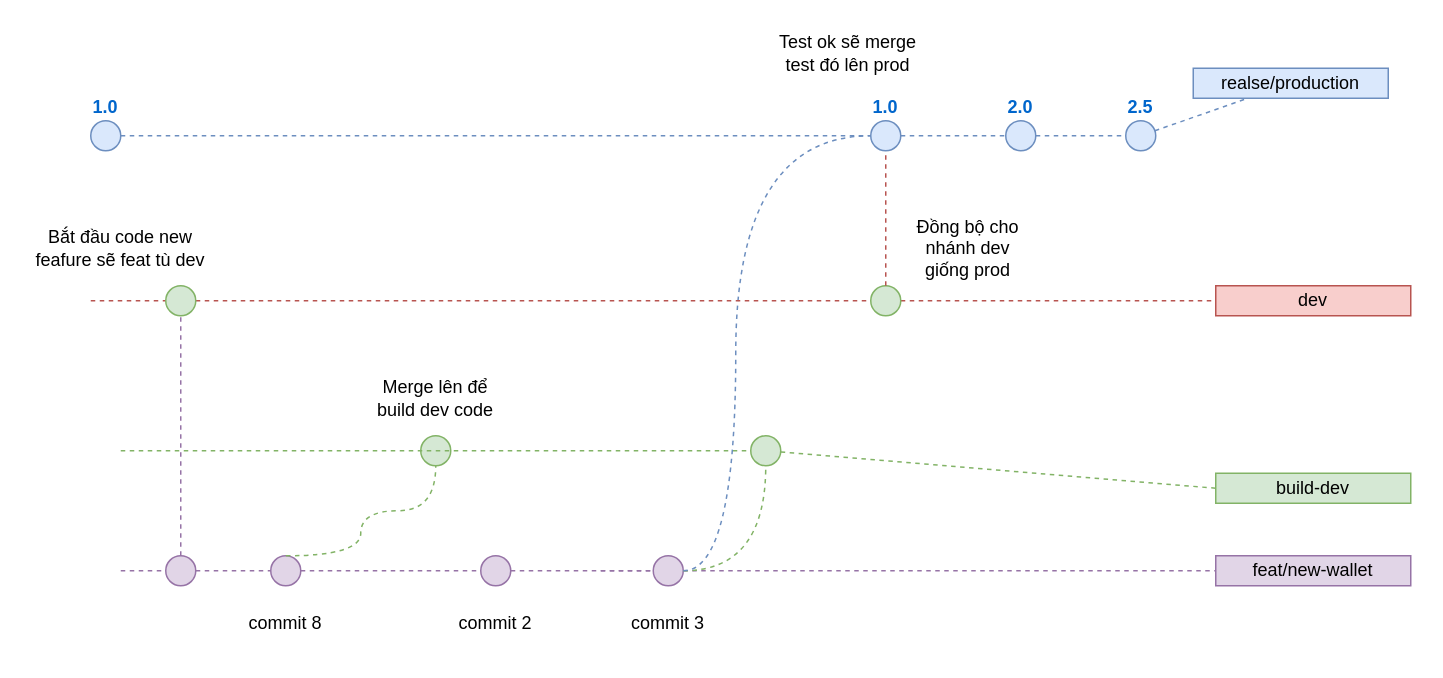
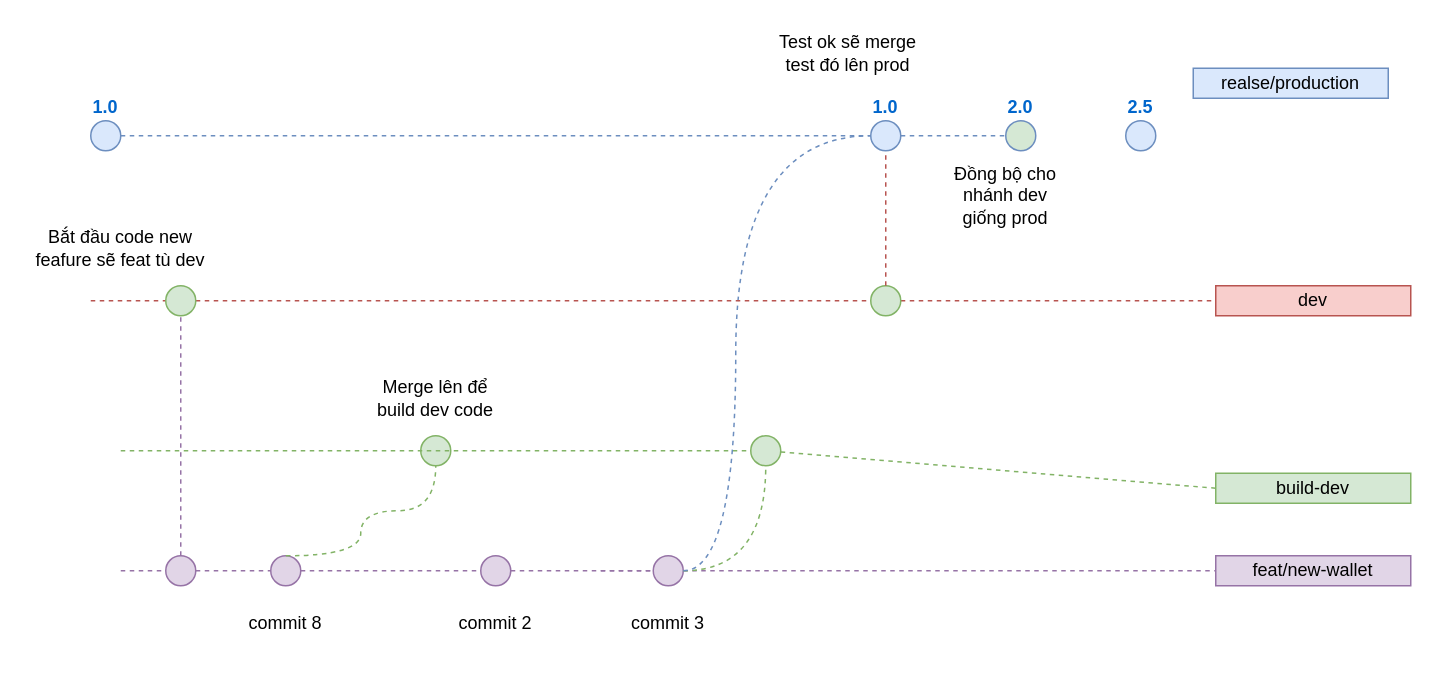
  <mxCell id="0" />
  <mxCell id="1" parent="0" />
- <mxCell id="2" value="" style="endArrow=none;dashed=1;html=1;fillColor=#dae8fc;strokeColor=#6c8ebf;" parent="1" source="5" target="4" edge="1"><mxGeometry width="50" height="50" relative="1" as="geometry"><mxPoint x="70" y="90" as="sourcePoint" /><mxPoint x="750" y="90" as="targetPoint" /></mxGeometry></mxCell>
  <mxCell id="3" value="1.0" style="ellipse;whiteSpace=wrap;html=1;aspect=fixed;fillColor=#dae8fc;strokeColor=#6c8ebf;fontStyle=1;labelPosition=center;verticalLabelPosition=top;align=center;verticalAlign=bottom;fontColor=#0066CC;" parent="1" vertex="1"><mxGeometry x="60" y="80" width="20" height="20" as="geometry" /></mxCell>
  <mxCell id="4" value="realse/production" style="text;html=1;strokeColor=#6c8ebf;fillColor=#dae8fc;align=center;verticalAlign=middle;whiteSpace=wrap;rounded=0;" parent="1" vertex="1"><mxGeometry x="795" y="45" width="130" height="20" as="geometry" /></mxCell>
  <mxCell id="5" value="2.5" style="ellipse;whiteSpace=wrap;html=1;aspect=fixed;fillColor=#dae8fc;strokeColor=#6c8ebf;fontStyle=1;labelPosition=center;verticalLabelPosition=top;align=center;verticalAlign=bottom;fontColor=#0066CC;" parent="1" vertex="1"><mxGeometry x="750" y="80" width="20" height="20" as="geometry" /></mxCell>
- <mxCell id="6" value="" style="endArrow=none;dashed=1;html=1;fillColor=#dae8fc;strokeColor=#6c8ebf;" parent="1" source="7" target="5" edge="1"><mxGeometry width="50" height="50" relative="1" as="geometry"><mxPoint x="80" y="90" as="sourcePoint" /><mxPoint x="730" y="90" as="targetPoint" /></mxGeometry></mxCell>
- <mxCell id="7" value="2.0" style="ellipse;whiteSpace=wrap;html=1;aspect=fixed;fillColor=#dae8fc;strokeColor=#6c8ebf;fontStyle=1;labelPosition=center;verticalLabelPosition=top;align=center;verticalAlign=bottom;fontColor=#0066CC;" parent="1" vertex="1"><mxGeometry x="670" y="80" width="20" height="20" as="geometry" /></mxCell>
+ <mxCell id="7" value="2.0" style="ellipse;whiteSpace=wrap;html=1;aspect=fixed;fillColor=#d5e8d4;strokeColor=#6c8ebf;fontStyle=1;labelPosition=center;verticalLabelPosition=top;align=center;verticalAlign=bottom;fontColor=#0066CC;" parent="1" vertex="1"><mxGeometry x="670" y="80" width="20" height="20" as="geometry" /></mxCell>
  <mxCell id="8" value="" style="endArrow=none;dashed=1;html=1;fillColor=#dae8fc;strokeColor=#6c8ebf;" parent="1" source="31" target="7" edge="1"><mxGeometry width="50" height="50" relative="1" as="geometry"><mxPoint x="80" y="90" as="sourcePoint" /><mxPoint x="720" y="90" as="targetPoint" /><Array as="points" /></mxGeometry></mxCell>
  <mxCell id="9" value="build-dev" style="text;html=1;strokeColor=#82b366;fillColor=#d5e8d4;align=center;verticalAlign=middle;whiteSpace=wrap;rounded=0;" vertex="1" parent="1"><mxGeometry x="810" y="315" width="130" height="20" as="geometry" /></mxCell>
  <mxCell id="10" style="edgeStyle=orthogonalEdgeStyle;rounded=0;orthogonalLoop=1;jettySize=auto;html=1;exitX=0.5;exitY=1;exitDx=0;exitDy=0;" edge="1" parent="1" source="9" target="9"><mxGeometry relative="1" as="geometry" /></mxCell>
  <mxCell id="11" value="" style="endArrow=none;dashed=1;html=1;rounded=0;entryX=0;entryY=0.5;entryDx=0;entryDy=0;fillColor=#d5e8d4;strokeColor=#82b366;" edge="1" parent="1" source="28" target="9"><mxGeometry width="50" height="50" relative="1" as="geometry"><mxPoint x="80" y="300" as="sourcePoint" /><mxPoint x="500" y="310" as="targetPoint" /></mxGeometry></mxCell>
  <mxCell id="12" value="" style="endArrow=none;dashed=1;html=1;rounded=0;entryX=0;entryY=0.5;entryDx=0;entryDy=0;fillColor=#e1d5e7;strokeColor=#9673a6;" edge="1" parent="1" source="26" target="13"><mxGeometry width="50" height="50" relative="1" as="geometry"><mxPoint x="80" y="380" as="sourcePoint" /><mxPoint x="820" y="380" as="targetPoint" /></mxGeometry></mxCell>
  <mxCell id="13" value="feat/new-wallet" style="text;html=1;strokeColor=#9673a6;fillColor=#e1d5e7;align=center;verticalAlign=middle;whiteSpace=wrap;rounded=0;" vertex="1" parent="1"><mxGeometry x="810" y="370" width="130" height="20" as="geometry" /></mxCell>
  <mxCell id="14" value="" style="endArrow=none;dashed=1;html=1;rounded=0;entryX=0;entryY=0.5;entryDx=0;entryDy=0;fillColor=#e1d5e7;strokeColor=#9673a6;" edge="1" parent="1" target="15"><mxGeometry width="50" height="50" relative="1" as="geometry"><mxPoint x="80" y="380" as="sourcePoint" /><mxPoint x="810" y="380" as="targetPoint" /></mxGeometry></mxCell>
  <mxCell id="15" value="" style="ellipse;whiteSpace=wrap;html=1;aspect=fixed;fillColor=#e1d5e7;strokeColor=#9673a6;fontStyle=1;labelPosition=center;verticalLabelPosition=top;align=center;verticalAlign=bottom;" vertex="1" parent="1"><mxGeometry x="110" y="370" width="20" height="20" as="geometry" /></mxCell>
  <mxCell id="16" value="" style="endArrow=none;dashed=1;html=1;rounded=0;entryX=0;entryY=0.5;entryDx=0;entryDy=0;fillColor=#e1d5e7;strokeColor=#9673a6;" edge="1" parent="1" source="15" target="18"><mxGeometry width="50" height="50" relative="1" as="geometry"><mxPoint x="130" y="380" as="sourcePoint" /><mxPoint x="170" y="380" as="targetPoint" /></mxGeometry></mxCell>
  <mxCell id="17" value="" style="endArrow=none;dashed=1;html=1;rounded=0;entryX=0;entryY=0.5;entryDx=0;entryDy=0;fillColor=#e1d5e7;strokeColor=#9673a6;" edge="1" parent="1" target="18"><mxGeometry width="50" height="50" relative="1" as="geometry"><mxPoint x="190" y="380" as="sourcePoint" /><mxPoint x="810" y="380" as="targetPoint" /></mxGeometry></mxCell>
  <mxCell id="18" value="" style="ellipse;whiteSpace=wrap;html=1;aspect=fixed;fillColor=#e1d5e7;strokeColor=#9673a6;fontStyle=1;labelPosition=center;verticalLabelPosition=top;align=center;verticalAlign=bottom;" vertex="1" parent="1"><mxGeometry x="180" y="370" width="20" height="20" as="geometry" /></mxCell>
  <mxCell id="19" value="" style="endArrow=none;dashed=1;html=1;rounded=0;exitX=0.5;exitY=0;exitDx=0;exitDy=0;edgeStyle=orthogonalEdgeStyle;curved=1;fillColor=#e1d5e7;strokeColor=#9673a6;" edge="1" parent="1" source="21"><mxGeometry width="50" height="50" relative="1" as="geometry"><mxPoint x="450" y="360" as="sourcePoint" /><mxPoint x="290" y="300" as="targetPoint" /><Array as="points" /></mxGeometry></mxCell>
  <mxCell id="20" value="" style="endArrow=none;dashed=1;html=1;rounded=0;exitX=0.5;exitY=0;exitDx=0;exitDy=0;edgeStyle=orthogonalEdgeStyle;curved=1;fillColor=#d5e8d4;strokeColor=#82b366;entryX=0.5;entryY=1;entryDx=0;entryDy=0;" edge="1" parent="1" source="18" target="21"><mxGeometry width="50" height="50" relative="1" as="geometry"><mxPoint x="230" y="370" as="sourcePoint" /><mxPoint x="290" y="300" as="targetPoint" /><Array as="points"><mxPoint x="240" y="370" /><mxPoint x="240" y="340" /><mxPoint x="290" y="340" /></Array></mxGeometry></mxCell>
  <mxCell id="21" value="" style="ellipse;whiteSpace=wrap;html=1;aspect=fixed;fillColor=#d5e8d4;strokeColor=#82b366;fontStyle=1;labelPosition=center;verticalLabelPosition=top;align=center;verticalAlign=bottom;" vertex="1" parent="1"><mxGeometry x="280" y="290" width="20" height="20" as="geometry" /></mxCell>
  <mxCell id="22" value="" style="endArrow=none;dashed=1;html=1;rounded=0;entryX=0;entryY=0.5;entryDx=0;entryDy=0;fillColor=#e1d5e7;strokeColor=#9673a6;" edge="1" parent="1" source="18" target="23"><mxGeometry width="50" height="50" relative="1" as="geometry"><mxPoint x="240" y="380" as="sourcePoint" /><mxPoint x="810" y="380" as="targetPoint" /></mxGeometry></mxCell>
  <mxCell id="23" value="" style="ellipse;whiteSpace=wrap;html=1;aspect=fixed;fillColor=#e1d5e7;strokeColor=#9673a6;fontStyle=1;labelPosition=center;verticalLabelPosition=top;align=center;verticalAlign=bottom;" vertex="1" parent="1"><mxGeometry x="320" y="370" width="20" height="20" as="geometry" /></mxCell>
  <mxCell id="24" value="" style="endArrow=none;dashed=1;html=1;rounded=0;entryX=0;entryY=0.5;entryDx=0;entryDy=0;fillColor=#e1d5e7;strokeColor=#9673a6;" edge="1" parent="1" source="23" target="26"><mxGeometry width="50" height="50" relative="1" as="geometry"><mxPoint x="340" y="380" as="sourcePoint" /><mxPoint x="380" y="380" as="targetPoint" /></mxGeometry></mxCell>
  <mxCell id="25" value="" style="endArrow=none;dashed=1;html=1;rounded=0;entryX=0;entryY=0.5;entryDx=0;entryDy=0;fillColor=#e1d5e7;strokeColor=#9673a6;" edge="1" parent="1" target="26"><mxGeometry width="50" height="50" relative="1" as="geometry"><mxPoint x="400" y="380" as="sourcePoint" /><mxPoint x="810" y="380" as="targetPoint" /></mxGeometry></mxCell>
  <mxCell id="26" value="" style="ellipse;whiteSpace=wrap;html=1;aspect=fixed;fillColor=#e1d5e7;strokeColor=#9673a6;fontStyle=1;labelPosition=center;verticalLabelPosition=top;align=center;verticalAlign=bottom;" vertex="1" parent="1"><mxGeometry x="435" y="370" width="20" height="20" as="geometry" /></mxCell>
  <mxCell id="27" value="" style="endArrow=none;dashed=1;html=1;rounded=0;entryX=0;entryY=0.5;entryDx=0;entryDy=0;fillColor=#d5e8d4;strokeColor=#82b366;" edge="1" parent="1" target="28"><mxGeometry width="50" height="50" relative="1" as="geometry"><mxPoint x="80" y="300" as="sourcePoint" /><mxPoint x="810" y="300" as="targetPoint" /></mxGeometry></mxCell>
  <mxCell id="28" value="" style="ellipse;whiteSpace=wrap;html=1;aspect=fixed;fillColor=#d5e8d4;strokeColor=#82b366;fontStyle=1;labelPosition=center;verticalLabelPosition=top;align=center;verticalAlign=bottom;" vertex="1" parent="1"><mxGeometry x="500" y="290" width="20" height="20" as="geometry" /></mxCell>
  <mxCell id="29" value="" style="endArrow=none;dashed=1;html=1;rounded=0;entryX=0.5;entryY=1;entryDx=0;entryDy=0;exitX=1;exitY=0.5;exitDx=0;exitDy=0;edgeStyle=orthogonalEdgeStyle;curved=1;fillColor=#d5e8d4;strokeColor=#82b366;" edge="1" parent="1" source="26" target="28"><mxGeometry width="50" height="50" relative="1" as="geometry"><mxPoint x="450" y="360" as="sourcePoint" /><mxPoint x="500" y="310" as="targetPoint" /></mxGeometry></mxCell>
  <mxCell id="30" value="" style="endArrow=none;dashed=1;html=1;fillColor=#dae8fc;strokeColor=#6c8ebf;" edge="1" parent="1" source="3" target="31"><mxGeometry width="50" height="50" relative="1" as="geometry"><mxPoint x="80" y="90" as="sourcePoint" /><mxPoint x="670" y="90" as="targetPoint" /><Array as="points" /></mxGeometry></mxCell>
  <mxCell id="31" value="1.0" style="ellipse;whiteSpace=wrap;html=1;aspect=fixed;fillColor=#dae8fc;strokeColor=#6c8ebf;fontStyle=1;labelPosition=center;verticalLabelPosition=top;align=center;verticalAlign=bottom;fontColor=#0066CC;" vertex="1" parent="1"><mxGeometry x="580" y="80" width="20" height="20" as="geometry" /></mxCell>
  <mxCell id="32" value="" style="endArrow=none;dashed=1;html=1;rounded=0;entryX=0;entryY=0.5;entryDx=0;entryDy=0;exitX=1;exitY=0.5;exitDx=0;exitDy=0;edgeStyle=orthogonalEdgeStyle;curved=1;fillColor=#dae8fc;strokeColor=#6c8ebf;" edge="1" parent="1" source="26" target="31"><mxGeometry width="50" height="50" relative="1" as="geometry"><mxPoint x="450" y="360" as="sourcePoint" /><mxPoint x="500" y="310" as="targetPoint" /><Array as="points"><mxPoint x="490" y="380" /><mxPoint x="490" y="90" /></Array></mxGeometry></mxCell>
  <mxCell id="33" value="dev" style="text;html=1;strokeColor=#b85450;fillColor=#f8cecc;align=center;verticalAlign=middle;whiteSpace=wrap;rounded=0;" vertex="1" parent="1"><mxGeometry x="810" y="190" width="130" height="20" as="geometry" /></mxCell>
  <mxCell id="34" value="" style="endArrow=none;dashed=1;html=1;rounded=0;entryX=0;entryY=0.5;entryDx=0;entryDy=0;fillColor=#f8cecc;strokeColor=#b85450;" edge="1" parent="1" source="36" target="33"><mxGeometry width="50" height="50" relative="1" as="geometry"><mxPoint x="60" y="200" as="sourcePoint" /><mxPoint x="500" y="260" as="targetPoint" /></mxGeometry></mxCell>
  <mxCell id="35" value="" style="endArrow=none;dashed=1;html=1;rounded=0;entryX=0;entryY=0.5;entryDx=0;entryDy=0;fillColor=#f8cecc;strokeColor=#b85450;" edge="1" parent="1" source="39" target="36"><mxGeometry width="50" height="50" relative="1" as="geometry"><mxPoint x="60" y="200" as="sourcePoint" /><mxPoint x="810" y="200" as="targetPoint" /></mxGeometry></mxCell>
  <mxCell id="36" value="" style="ellipse;whiteSpace=wrap;html=1;aspect=fixed;fillColor=#d5e8d4;strokeColor=#82b366;fontStyle=1;labelPosition=center;verticalLabelPosition=top;align=center;verticalAlign=bottom;" vertex="1" parent="1"><mxGeometry x="580" y="190" width="20" height="20" as="geometry" /></mxCell>
  <mxCell id="37" value="" style="endArrow=none;dashed=1;html=1;rounded=0;entryX=0.5;entryY=1;entryDx=0;entryDy=0;exitX=0.5;exitY=0;exitDx=0;exitDy=0;fillColor=#f8cecc;strokeColor=#b85450;" edge="1" parent="1" source="36" target="31"><mxGeometry width="50" height="50" relative="1" as="geometry"><mxPoint x="450" y="310" as="sourcePoint" /><mxPoint x="500" y="260" as="targetPoint" /></mxGeometry></mxCell>
  <mxCell id="38" value="" style="endArrow=none;dashed=1;html=1;rounded=0;entryX=0;entryY=0.5;entryDx=0;entryDy=0;fillColor=#f8cecc;strokeColor=#b85450;" edge="1" parent="1" target="39"><mxGeometry width="50" height="50" relative="1" as="geometry"><mxPoint x="60" y="200" as="sourcePoint" /><mxPoint x="580" y="200" as="targetPoint" /></mxGeometry></mxCell>
  <mxCell id="39" value="" style="ellipse;whiteSpace=wrap;html=1;aspect=fixed;fillColor=#d5e8d4;strokeColor=#82b366;fontStyle=1;labelPosition=center;verticalLabelPosition=top;align=center;verticalAlign=bottom;" vertex="1" parent="1"><mxGeometry x="110" y="190" width="20" height="20" as="geometry" /></mxCell>
  <mxCell id="40" value="" style="endArrow=none;dashed=1;html=1;rounded=0;entryX=0.5;entryY=1;entryDx=0;entryDy=0;exitX=0.5;exitY=0;exitDx=0;exitDy=0;fillColor=#e1d5e7;strokeColor=#9673a6;" edge="1" parent="1" source="15" target="39"><mxGeometry width="50" height="50" relative="1" as="geometry"><mxPoint x="450" y="370" as="sourcePoint" /><mxPoint x="500" y="320" as="targetPoint" /></mxGeometry></mxCell>
  <mxCell id="41" value="Bắt đầu code new feafure sẽ feat tù dev" style="text;html=1;align=center;verticalAlign=middle;whiteSpace=wrap;rounded=0;" vertex="1" parent="1"><mxGeometry x="20" y="125" width="120" height="80" as="geometry" /></mxCell>
  <mxCell id="42" value="commit 8" style="text;html=1;align=center;verticalAlign=middle;whiteSpace=wrap;rounded=0;" vertex="1" parent="1"><mxGeometry x="160" y="400" width="60" height="30" as="geometry" /></mxCell>
  <mxCell id="43" value="Merge lên để build dev code" style="text;html=1;align=center;verticalAlign=middle;whiteSpace=wrap;rounded=0;" vertex="1" parent="1"><mxGeometry x="240" y="250" width="100" height="30" as="geometry" /></mxCell>
  <mxCell id="44" value="commit 2" style="text;html=1;align=center;verticalAlign=middle;whiteSpace=wrap;rounded=0;" vertex="1" parent="1"><mxGeometry x="300" y="400" width="60" height="30" as="geometry" /></mxCell>
  <mxCell id="45" value="commit 3" style="text;html=1;align=center;verticalAlign=middle;whiteSpace=wrap;rounded=0;" vertex="1" parent="1"><mxGeometry x="415" y="400" width="60" height="30" as="geometry" /></mxCell>
  <mxCell id="46" value="Test ok sẽ merge test đó lên prod" style="text;html=1;align=center;verticalAlign=middle;whiteSpace=wrap;rounded=0;" vertex="1" parent="1"><mxGeometry x="510" width="110" height="30" as="geometry" y="20" /></mxCell>
- <mxCell id="47" value="Đồng bộ cho nhánh dev giống prod" style="text;html=1;align=center;verticalAlign=middle;whiteSpace=wrap;rounded=0;" vertex="1" parent="1"><mxGeometry x="600" y="150" width="90" height="30" as="geometry" /></mxCell>
+ <mxCell id="47" value="Đồng bộ cho nhánh dev giống prod" style="text;html=1;align=center;verticalAlign=middle;whiteSpace=wrap;rounded=0;" vertex="1" parent="1"><mxGeometry x="625" y="115" width="90" height="30" as="geometry" /></mxCell>
